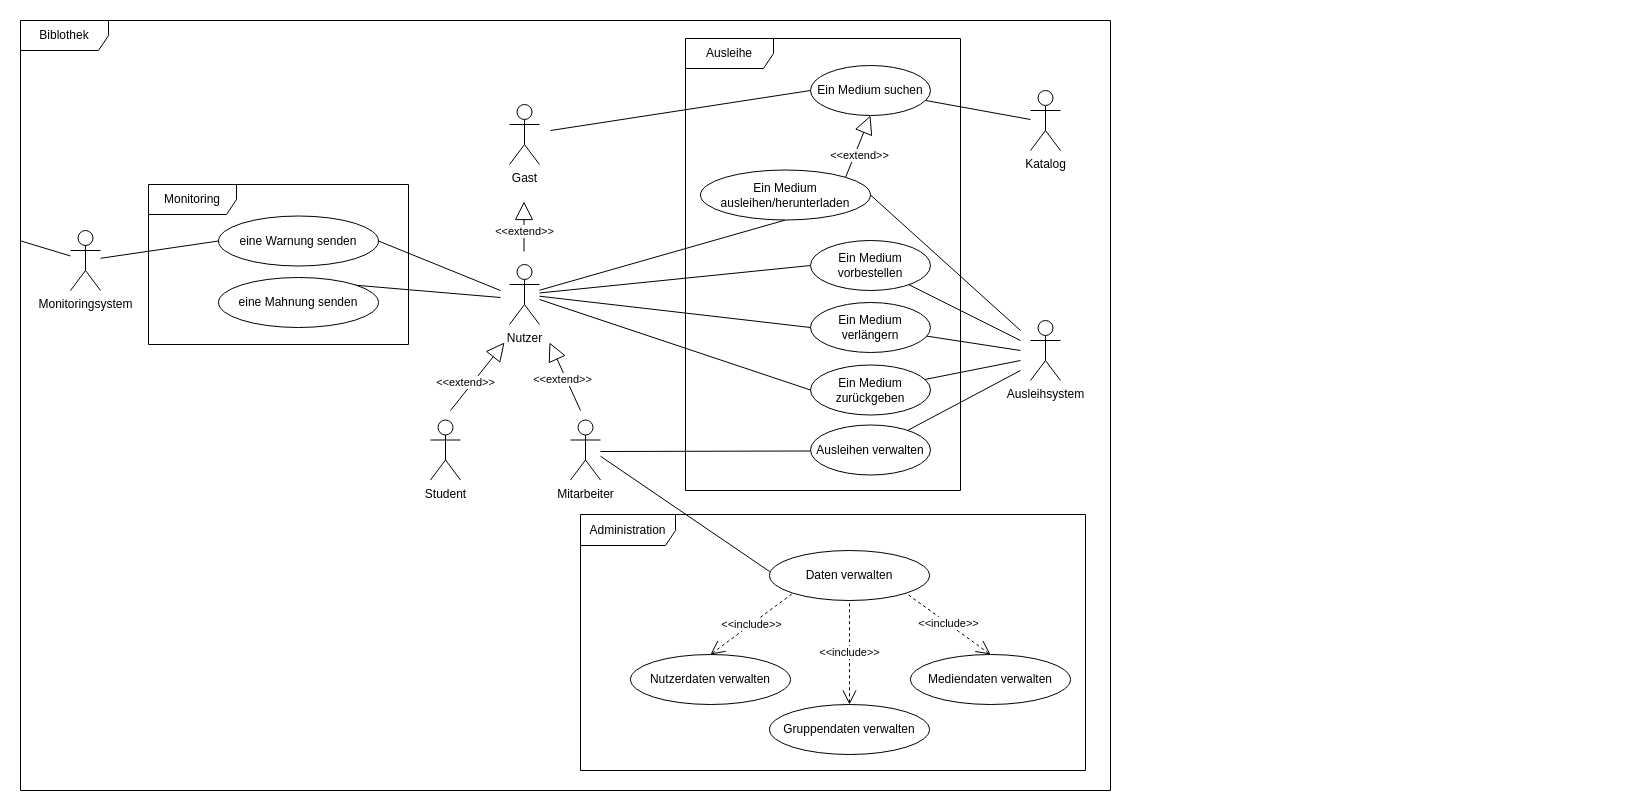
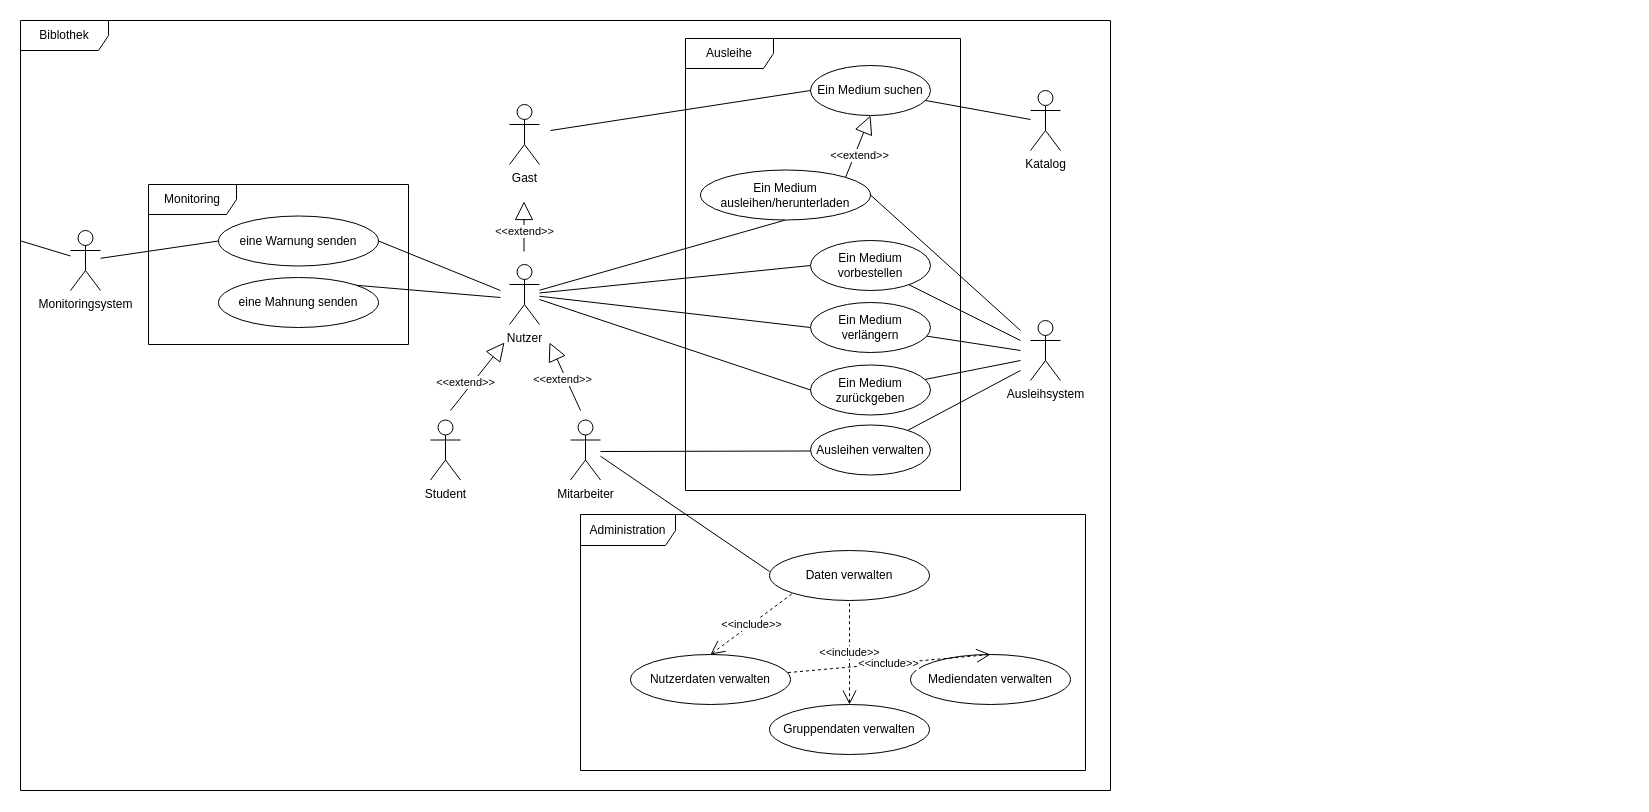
  <mxCell id="0" />
  <mxCell id="1" parent="0" />
  <mxCell id="2" value="Biblothek" style="shape=umlFrame;whiteSpace=wrap;html=1;width=88;height=30;" vertex="1" parent="1"><mxGeometry x="20" y="20" width="1090" height="770" as="geometry" /></mxCell>
  <mxCell id="3" value="Ausleihe" style="shape=umlFrame;whiteSpace=wrap;html=1;width=88;height=30;" parent="1" vertex="1"><mxGeometry x="685" y="38" width="275" height="452" as="geometry" /></mxCell>
  <mxCell id="4" style="edgeStyle=none;rounded=0;orthogonalLoop=1;jettySize=auto;html=1;entryX=0;entryY=0.5;entryDx=0;entryDy=0;endArrow=none;endFill=0;" edge="1" parent="1"><mxGeometry relative="1" as="geometry"><mxPoint x="600" y="451" as="sourcePoint" /><mxPoint x="810" y="450.5" as="targetPoint" /></mxGeometry></mxCell>
  <mxCell id="5" style="edgeStyle=none;rounded=0;orthogonalLoop=1;jettySize=auto;html=1;entryX=0;entryY=0.5;entryDx=0;entryDy=0;endArrow=none;endFill=0;" edge="1" parent="1"><mxGeometry relative="1" as="geometry"><mxPoint x="600" y="455.731" as="sourcePoint" /><mxPoint x="769" y="571" as="targetPoint" /></mxGeometry></mxCell>
  <mxCell id="6" value="Mitarbeiter" style="shape=umlActor;verticalLabelPosition=bottom;labelBackgroundColor=#ffffff;verticalAlign=top;html=1;" parent="1" vertex="1"><mxGeometry x="570" y="419.5" width="30" height="60" as="geometry" /></mxCell>
  <mxCell id="7" value="Student" style="shape=umlActor;verticalLabelPosition=bottom;labelBackgroundColor=#ffffff;verticalAlign=top;html=1;" parent="1" vertex="1"><mxGeometry x="430" y="419.5" width="30" height="60" as="geometry" /></mxCell>
  <mxCell id="8" style="edgeStyle=none;rounded=0;orthogonalLoop=1;jettySize=auto;html=1;entryX=0.5;entryY=1;entryDx=0;entryDy=0;endArrow=none;endFill=0;" edge="1" parent="1" source="12" target="21"><mxGeometry relative="1" as="geometry" /></mxCell>
  <mxCell id="9" style="edgeStyle=none;rounded=0;orthogonalLoop=1;jettySize=auto;html=1;entryX=0;entryY=0.5;entryDx=0;entryDy=0;endArrow=none;endFill=0;" edge="1" parent="1" source="12" target="23"><mxGeometry relative="1" as="geometry" /></mxCell>
  <mxCell id="10" style="edgeStyle=none;rounded=0;orthogonalLoop=1;jettySize=auto;html=1;entryX=0;entryY=0.5;entryDx=0;entryDy=0;endArrow=none;endFill=0;" edge="1" parent="1" source="12" target="19"><mxGeometry relative="1" as="geometry" /></mxCell>
  <mxCell id="11" style="edgeStyle=none;rounded=0;orthogonalLoop=1;jettySize=auto;html=1;entryX=0;entryY=0.5;entryDx=0;entryDy=0;endArrow=none;endFill=0;" edge="1" parent="1" source="12" target="17"><mxGeometry relative="1" as="geometry" /></mxCell>
  <mxCell id="12" value="Nutzer" style="shape=umlActor;verticalLabelPosition=bottom;labelBackgroundColor=#ffffff;verticalAlign=top;html=1;" parent="1" vertex="1"><mxGeometry x="509" y="264" width="30" height="60" as="geometry" /></mxCell>
  <mxCell id="13" value="&amp;lt;&amp;lt;extend&amp;gt;&amp;gt;" style="endArrow=block;endSize=16;endFill=0;html=1;" parent="1" edge="1"><mxGeometry x="-0.041" y="5" width="160" relative="1" as="geometry"><mxPoint x="580" y="410" as="sourcePoint" /><mxPoint x="549" y="342" as="targetPoint" /><mxPoint x="1" as="offset" /></mxGeometry></mxCell>
  <mxCell id="14" style="edgeStyle=none;rounded=0;orthogonalLoop=1;jettySize=auto;html=1;endArrow=none;endFill=0;" edge="1" parent="1" source="15"><mxGeometry relative="1" as="geometry"><mxPoint x="1030" y="119" as="targetPoint" /></mxGeometry></mxCell>
  <mxCell id="15" value="Ein Medium suchen" style="ellipse;whiteSpace=wrap;html=1;" parent="1" vertex="1"><mxGeometry x="810" y="65" width="120" height="50" as="geometry" /></mxCell>
  <mxCell id="16" style="edgeStyle=none;rounded=0;orthogonalLoop=1;jettySize=auto;html=1;endArrow=none;endFill=0;" edge="1" parent="1" source="17"><mxGeometry relative="1" as="geometry"><mxPoint x="1020" y="360" as="targetPoint" /></mxGeometry></mxCell>
  <mxCell id="17" value="Ein Medium zurückgeben" style="ellipse;whiteSpace=wrap;html=1;" parent="1" vertex="1"><mxGeometry x="810" y="364.5" width="120" height="50" as="geometry" /></mxCell>
  <mxCell id="18" style="edgeStyle=none;rounded=0;orthogonalLoop=1;jettySize=auto;html=1;endArrow=none;endFill=0;" edge="1" parent="1" source="19"><mxGeometry relative="1" as="geometry"><mxPoint x="1020" y="350" as="targetPoint" /></mxGeometry></mxCell>
  <mxCell id="19" value="Ein Medium verlängern" style="ellipse;whiteSpace=wrap;html=1;" parent="1" vertex="1"><mxGeometry x="810" y="302" width="120" height="50" as="geometry" /></mxCell>
  <mxCell id="20" style="rounded=0;orthogonalLoop=1;jettySize=auto;html=1;exitX=1;exitY=0.5;exitDx=0;exitDy=0;endArrow=none;endFill=0;" edge="1" parent="1" source="21"><mxGeometry relative="1" as="geometry"><mxPoint x="1020" y="330" as="targetPoint" /></mxGeometry></mxCell>
  <mxCell id="21" value="Ein Medium ausleihen/herunterladen" style="ellipse;whiteSpace=wrap;html=1;" parent="1" vertex="1"><mxGeometry x="700" y="169.5" width="170" height="50" as="geometry" /></mxCell>
  <mxCell id="22" style="edgeStyle=none;rounded=0;orthogonalLoop=1;jettySize=auto;html=1;endArrow=none;endFill=0;" edge="1" parent="1" source="23"><mxGeometry relative="1" as="geometry"><mxPoint x="1020" y="340" as="targetPoint" /></mxGeometry></mxCell>
  <mxCell id="23" value="Ein Medium vorbestellen" style="ellipse;whiteSpace=wrap;html=1;" parent="1" vertex="1"><mxGeometry x="810" y="240" width="120" height="50" as="geometry" /></mxCell>
  <mxCell id="24" value="Ausleihsystem" style="shape=umlActor;verticalLabelPosition=bottom;labelBackgroundColor=#ffffff;verticalAlign=top;html=1;" parent="1" vertex="1"><mxGeometry x="1030" y="320" width="30" height="60" as="geometry" /></mxCell>
  <mxCell id="25" value="Katalog" style="shape=umlActor;verticalLabelPosition=bottom;labelBackgroundColor=#ffffff;verticalAlign=top;html=1;" parent="1" vertex="1"><mxGeometry x="1030" y="90" width="30" height="60" as="geometry" /></mxCell>
  <mxCell id="26" style="edgeStyle=none;rounded=0;orthogonalLoop=1;jettySize=auto;html=1;endArrow=none;endFill=0;" edge="1" parent="1" source="27"><mxGeometry relative="1" as="geometry"><mxPoint x="1020" y="370" as="targetPoint" /></mxGeometry></mxCell>
  <mxCell id="27" value="Ausleihen verwalten" style="ellipse;whiteSpace=wrap;html=1;" parent="1" vertex="1"><mxGeometry x="810" y="424.5" width="120" height="50" as="geometry" /></mxCell>
  <mxCell id="28" style="edgeStyle=none;rounded=0;orthogonalLoop=1;jettySize=auto;html=1;exitX=1;exitY=0.5;exitDx=0;exitDy=0;endArrow=none;endFill=0;" parent="1" edge="1"><mxGeometry relative="1" as="geometry"><mxPoint x="1627" y="525" as="sourcePoint" /><mxPoint x="1627" y="525" as="targetPoint" /></mxGeometry></mxCell>
  <mxCell id="29" style="rounded=0;orthogonalLoop=1;jettySize=auto;html=1;entryX=0;entryY=0.5;entryDx=0;entryDy=0;endArrow=none;endFill=0;" edge="1" parent="1" target="15"><mxGeometry relative="1" as="geometry"><mxPoint x="550" y="130" as="sourcePoint" /></mxGeometry></mxCell>
  <mxCell id="30" value="Gast" style="shape=umlActor;verticalLabelPosition=bottom;labelBackgroundColor=#ffffff;verticalAlign=top;html=1;" parent="1" vertex="1"><mxGeometry x="509" y="104" width="30" height="60" as="geometry" /></mxCell>
  <mxCell id="31" value="&amp;lt;&amp;lt;extend&amp;gt;&amp;gt;" style="endArrow=block;endSize=16;endFill=0;html=1;exitX=0.5;exitY=0;exitDx=0;exitDy=0;exitPerimeter=0;" parent="1" edge="1"><mxGeometry x="-0.2" width="160" relative="1" as="geometry"><mxPoint x="523.5" y="251" as="sourcePoint" /><mxPoint x="523.5" y="201" as="targetPoint" /><mxPoint as="offset" /><Array as="points" /></mxGeometry></mxCell>
  <mxCell id="32" value="&amp;lt;&amp;lt;extend&amp;gt;&amp;gt;" style="endArrow=block;endSize=16;endFill=0;html=1;" edge="1" parent="1"><mxGeometry x="-0.28" y="6" width="160" relative="1" as="geometry"><mxPoint x="450" y="410" as="sourcePoint" /><mxPoint x="504" y="342" as="targetPoint" /><mxPoint as="offset" /></mxGeometry></mxCell>
  <mxCell id="33" value="&amp;lt;&amp;lt;extend&amp;gt;&amp;gt;" style="endArrow=block;endSize=16;endFill=0;html=1;entryX=0.5;entryY=1;entryDx=0;entryDy=0;exitX=1;exitY=0;exitDx=0;exitDy=0;" edge="1" parent="1" source="21" target="15"><mxGeometry x="-0.21" y="-5" width="160" relative="1" as="geometry"><mxPoint x="1060" y="144.5" as="sourcePoint" /><mxPoint x="980" y="114.5" as="targetPoint" /><mxPoint as="offset" /></mxGeometry></mxCell>
  <mxCell id="34" value="Monitoring" style="shape=umlFrame;whiteSpace=wrap;html=1;width=88;height=30;" vertex="1" parent="1"><mxGeometry x="148" y="184" width="260" height="160" as="geometry" /></mxCell>
  <mxCell id="35" style="edgeStyle=none;rounded=0;orthogonalLoop=1;jettySize=auto;html=1;endArrow=none;endFill=0;" edge="1" parent="1" source="37" target="2"><mxGeometry relative="1" as="geometry" /></mxCell>
  <mxCell id="36" style="edgeStyle=none;rounded=0;orthogonalLoop=1;jettySize=auto;html=1;entryX=0;entryY=0.5;entryDx=0;entryDy=0;endArrow=none;endFill=0;" edge="1" parent="1" source="37" target="39"><mxGeometry relative="1" as="geometry" /></mxCell>
  <mxCell id="37" value="Monitoringsystem" style="shape=umlActor;verticalLabelPosition=bottom;labelBackgroundColor=#ffffff;verticalAlign=top;html=1;" vertex="1" parent="1"><mxGeometry x="70" y="230" width="30" height="60" as="geometry" /></mxCell>
  <mxCell id="38" style="edgeStyle=none;rounded=0;orthogonalLoop=1;jettySize=auto;html=1;exitX=1;exitY=0.5;exitDx=0;exitDy=0;endArrow=none;endFill=0;" edge="1" parent="1" source="39"><mxGeometry relative="1" as="geometry"><mxPoint x="500" y="290" as="targetPoint" /></mxGeometry></mxCell>
  <mxCell id="39" value="eine Warnung senden" style="ellipse;whiteSpace=wrap;html=1;" vertex="1" parent="1"><mxGeometry x="218" y="215.5" width="160" height="50" as="geometry" /></mxCell>
  <mxCell id="40" style="edgeStyle=none;rounded=0;orthogonalLoop=1;jettySize=auto;html=1;endArrow=none;endFill=0;" edge="1" parent="1"><mxGeometry relative="1" as="geometry"><mxPoint x="500" y="297" as="targetPoint" /><mxPoint x="317.219" y="281.534" as="sourcePoint" /></mxGeometry></mxCell>
  <mxCell id="41" value="eine Mahnung senden" style="ellipse;whiteSpace=wrap;html=1;" vertex="1" parent="1"><mxGeometry x="218" y="277" width="160" height="50" as="geometry" /></mxCell>
  <mxCell id="42" value="Administration" style="shape=umlFrame;whiteSpace=wrap;html=1;width=95;height=31;" vertex="1" parent="1"><mxGeometry x="580" y="514" width="505" height="256" as="geometry" /></mxCell>
  <mxCell id="43" value="Daten verwalten" style="ellipse;whiteSpace=wrap;html=1;" vertex="1" parent="1"><mxGeometry x="769" y="550" width="160" height="50" as="geometry" /></mxCell>
  <mxCell id="44" value="&amp;lt;&amp;lt;include&amp;gt;&amp;gt;" style="endArrow=none;endSize=12;dashed=1;html=1;entryX=0;entryY=1;entryDx=0;entryDy=0;exitX=0.5;exitY=0;exitDx=0;exitDy=0;startArrow=open;startFill=0;endFill=0;startSize=12;" edge="1" parent="1" source="45" target="43"><mxGeometry width="160" relative="1" as="geometry"><mxPoint x="1040" y="745" as="sourcePoint" /><mxPoint x="1078.311" y="809.506" as="targetPoint" /></mxGeometry></mxCell>
  <mxCell id="45" value="Nutzerdaten verwalten" style="ellipse;whiteSpace=wrap;html=1;" vertex="1" parent="1"><mxGeometry x="630" y="654" width="160" height="50" as="geometry" /></mxCell>
  <mxCell id="46" value="Gruppendaten verwalten" style="ellipse;whiteSpace=wrap;html=1;" vertex="1" parent="1"><mxGeometry x="769" y="704" width="160" height="50" as="geometry" /></mxCell>
  <mxCell id="47" value="Mediendaten verwalten" style="ellipse;whiteSpace=wrap;html=1;" vertex="1" parent="1"><mxGeometry x="910" y="654" width="160" height="50" as="geometry" /></mxCell>
  <mxCell id="48" value="&amp;lt;&amp;lt;include&amp;gt;&amp;gt;" style="endArrow=none;endSize=12;dashed=1;html=1;entryX=0.5;entryY=1;entryDx=0;entryDy=0;exitX=0.5;exitY=0;exitDx=0;exitDy=0;startArrow=open;startFill=0;startSize=12;endFill=0;" edge="1" parent="1" source="46" target="43"><mxGeometry width="160" relative="1" as="geometry"><mxPoint x="699" y="735" as="sourcePoint" /><mxPoint x="802.618" y="697.42" as="targetPoint" /></mxGeometry></mxCell>
- <mxCell id="49" value="&amp;lt;&amp;lt;include&amp;gt;&amp;gt;" style="endArrow=none;endSize=12;dashed=1;html=1;entryX=1;entryY=1;entryDx=0;entryDy=0;exitX=0.5;exitY=0;exitDx=0;exitDy=0;endFill=0;startSize=12;startArrow=open;startFill=0;" edge="1" parent="1" source="47" target="43"><mxGeometry width="160" relative="1" as="geometry"><mxPoint x="720" y="875" as="sourcePoint" /><mxPoint x="823.618" y="837.42" as="targetPoint" /></mxGeometry></mxCell>
+ <mxCell id="49" value="&amp;lt;&amp;lt;include&amp;gt;&amp;gt;" style="endArrow=none;endSize=12;dashed=1;html=1;exitX=0.5;exitY=0;exitDx=0;exitDy=0;endFill=0;startSize=12;startArrow=open;startFill=0;" edge="1" parent="1" source="47" target="45"><mxGeometry width="160" relative="1" as="geometry"><mxPoint x="720" y="875" as="sourcePoint" /><mxPoint x="823.618" y="837.42" as="targetPoint" /></mxGeometry></mxCell>
